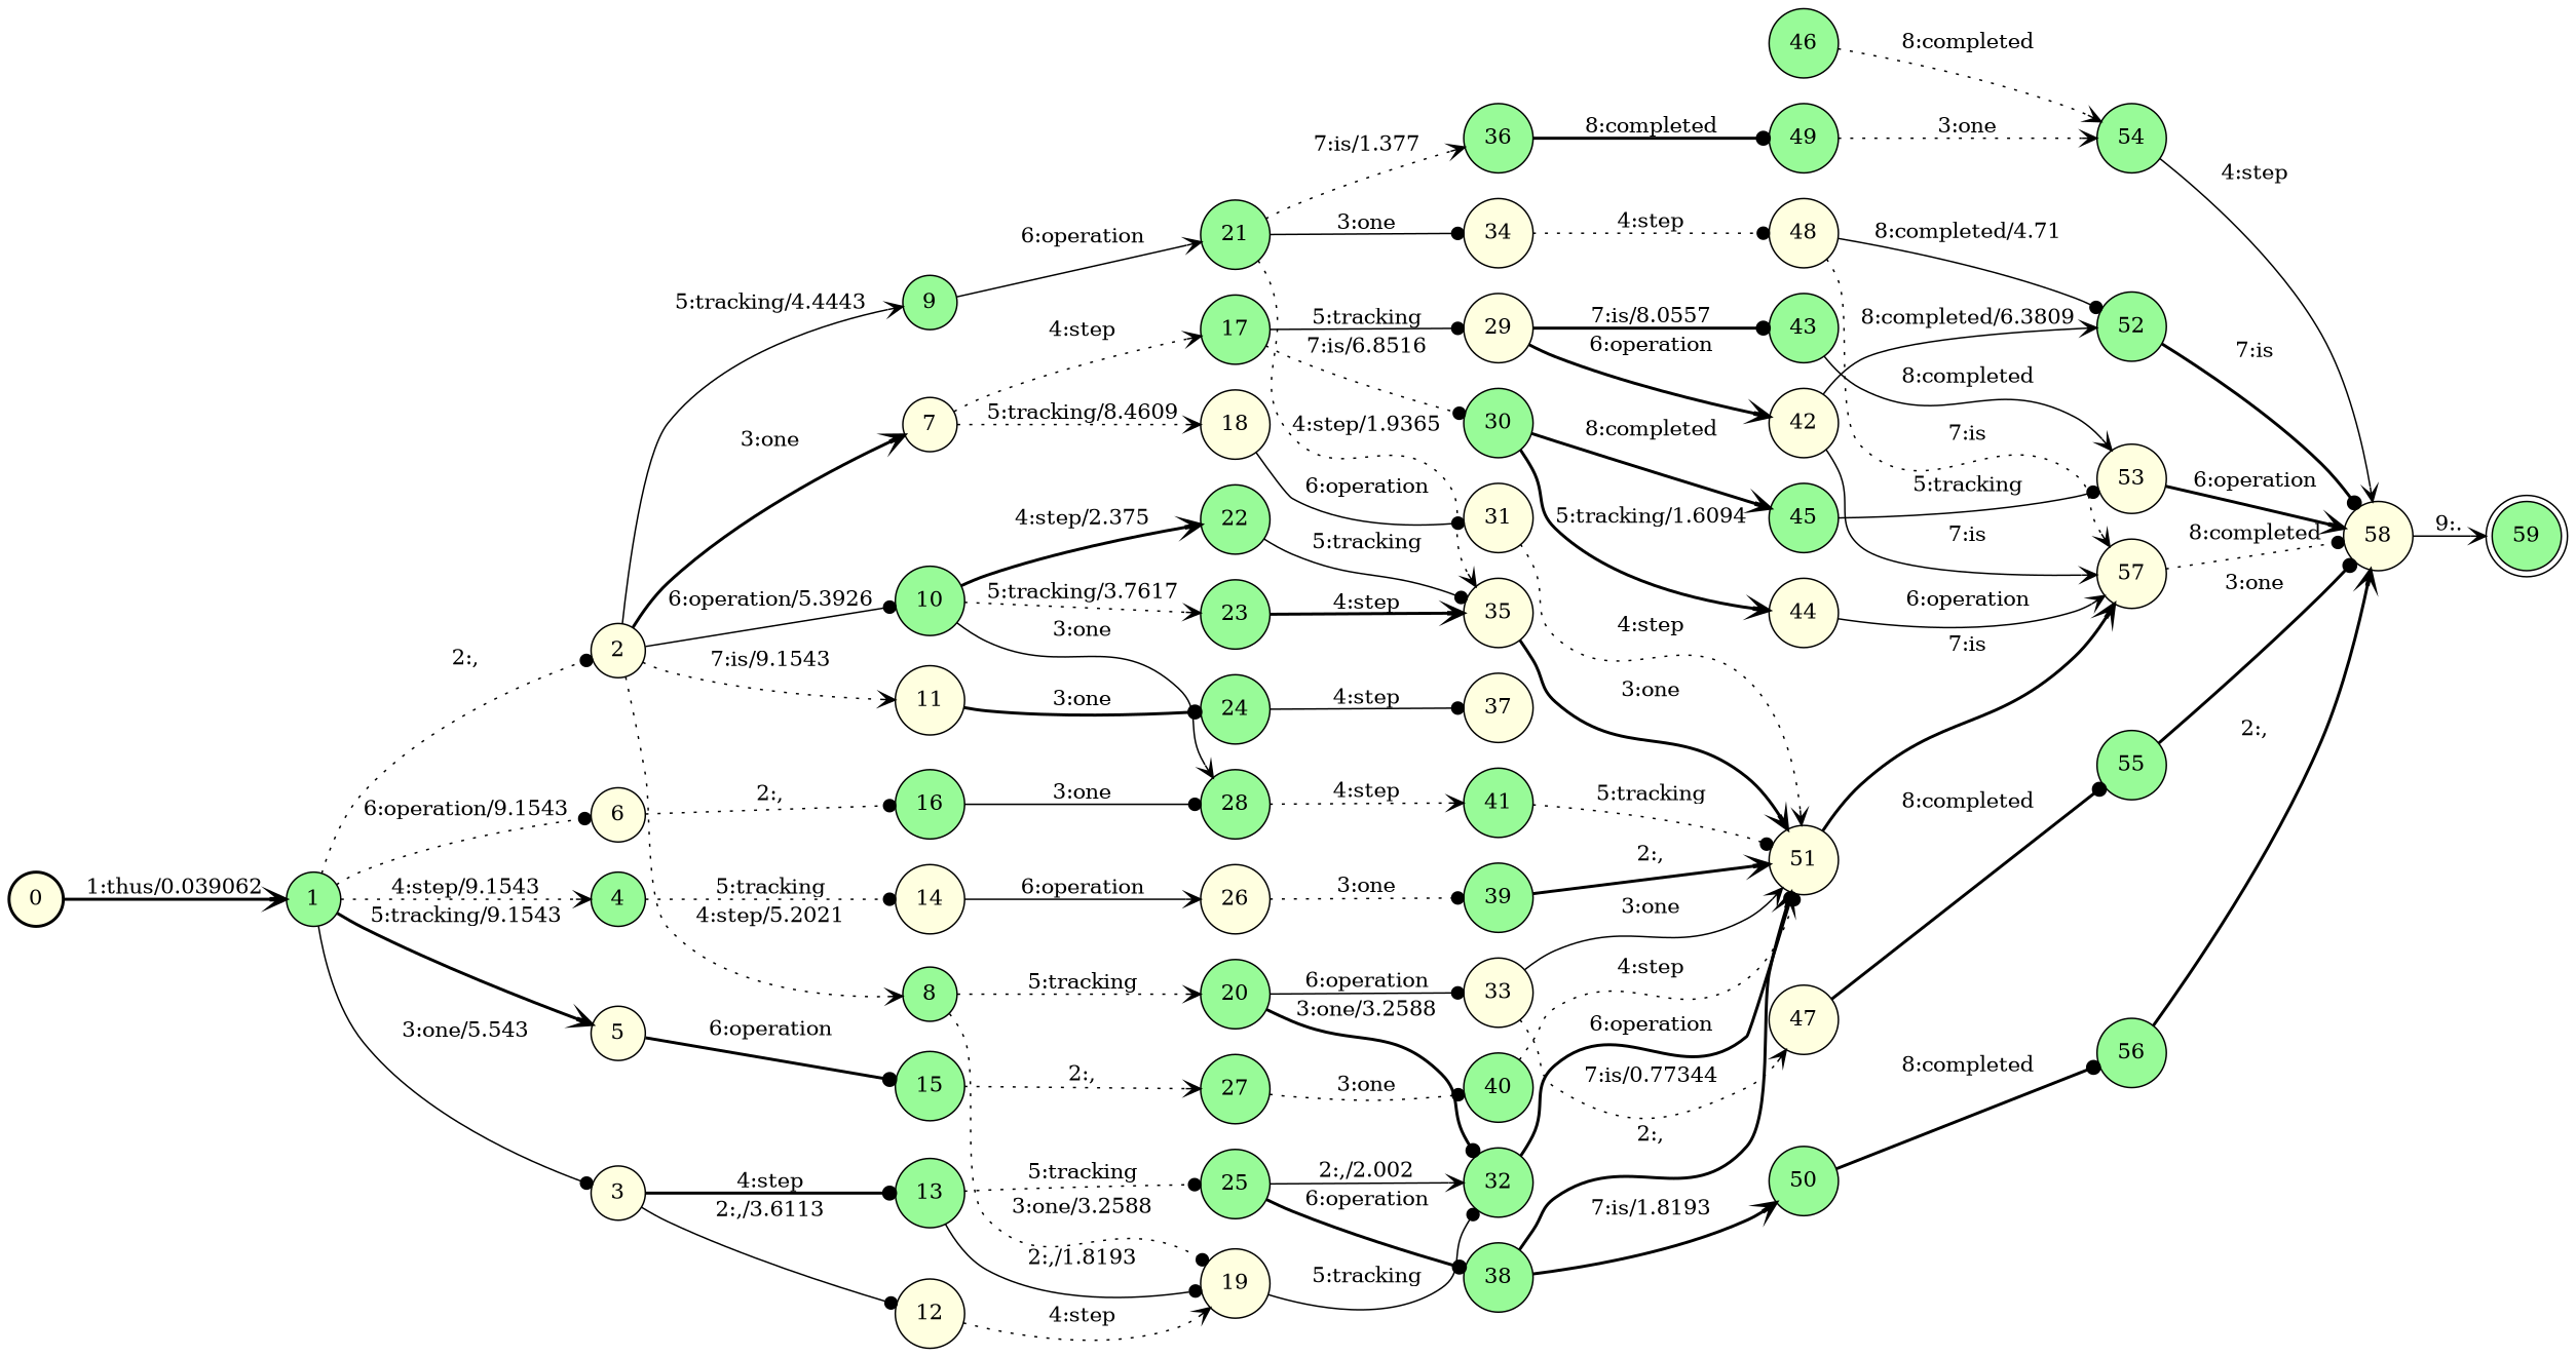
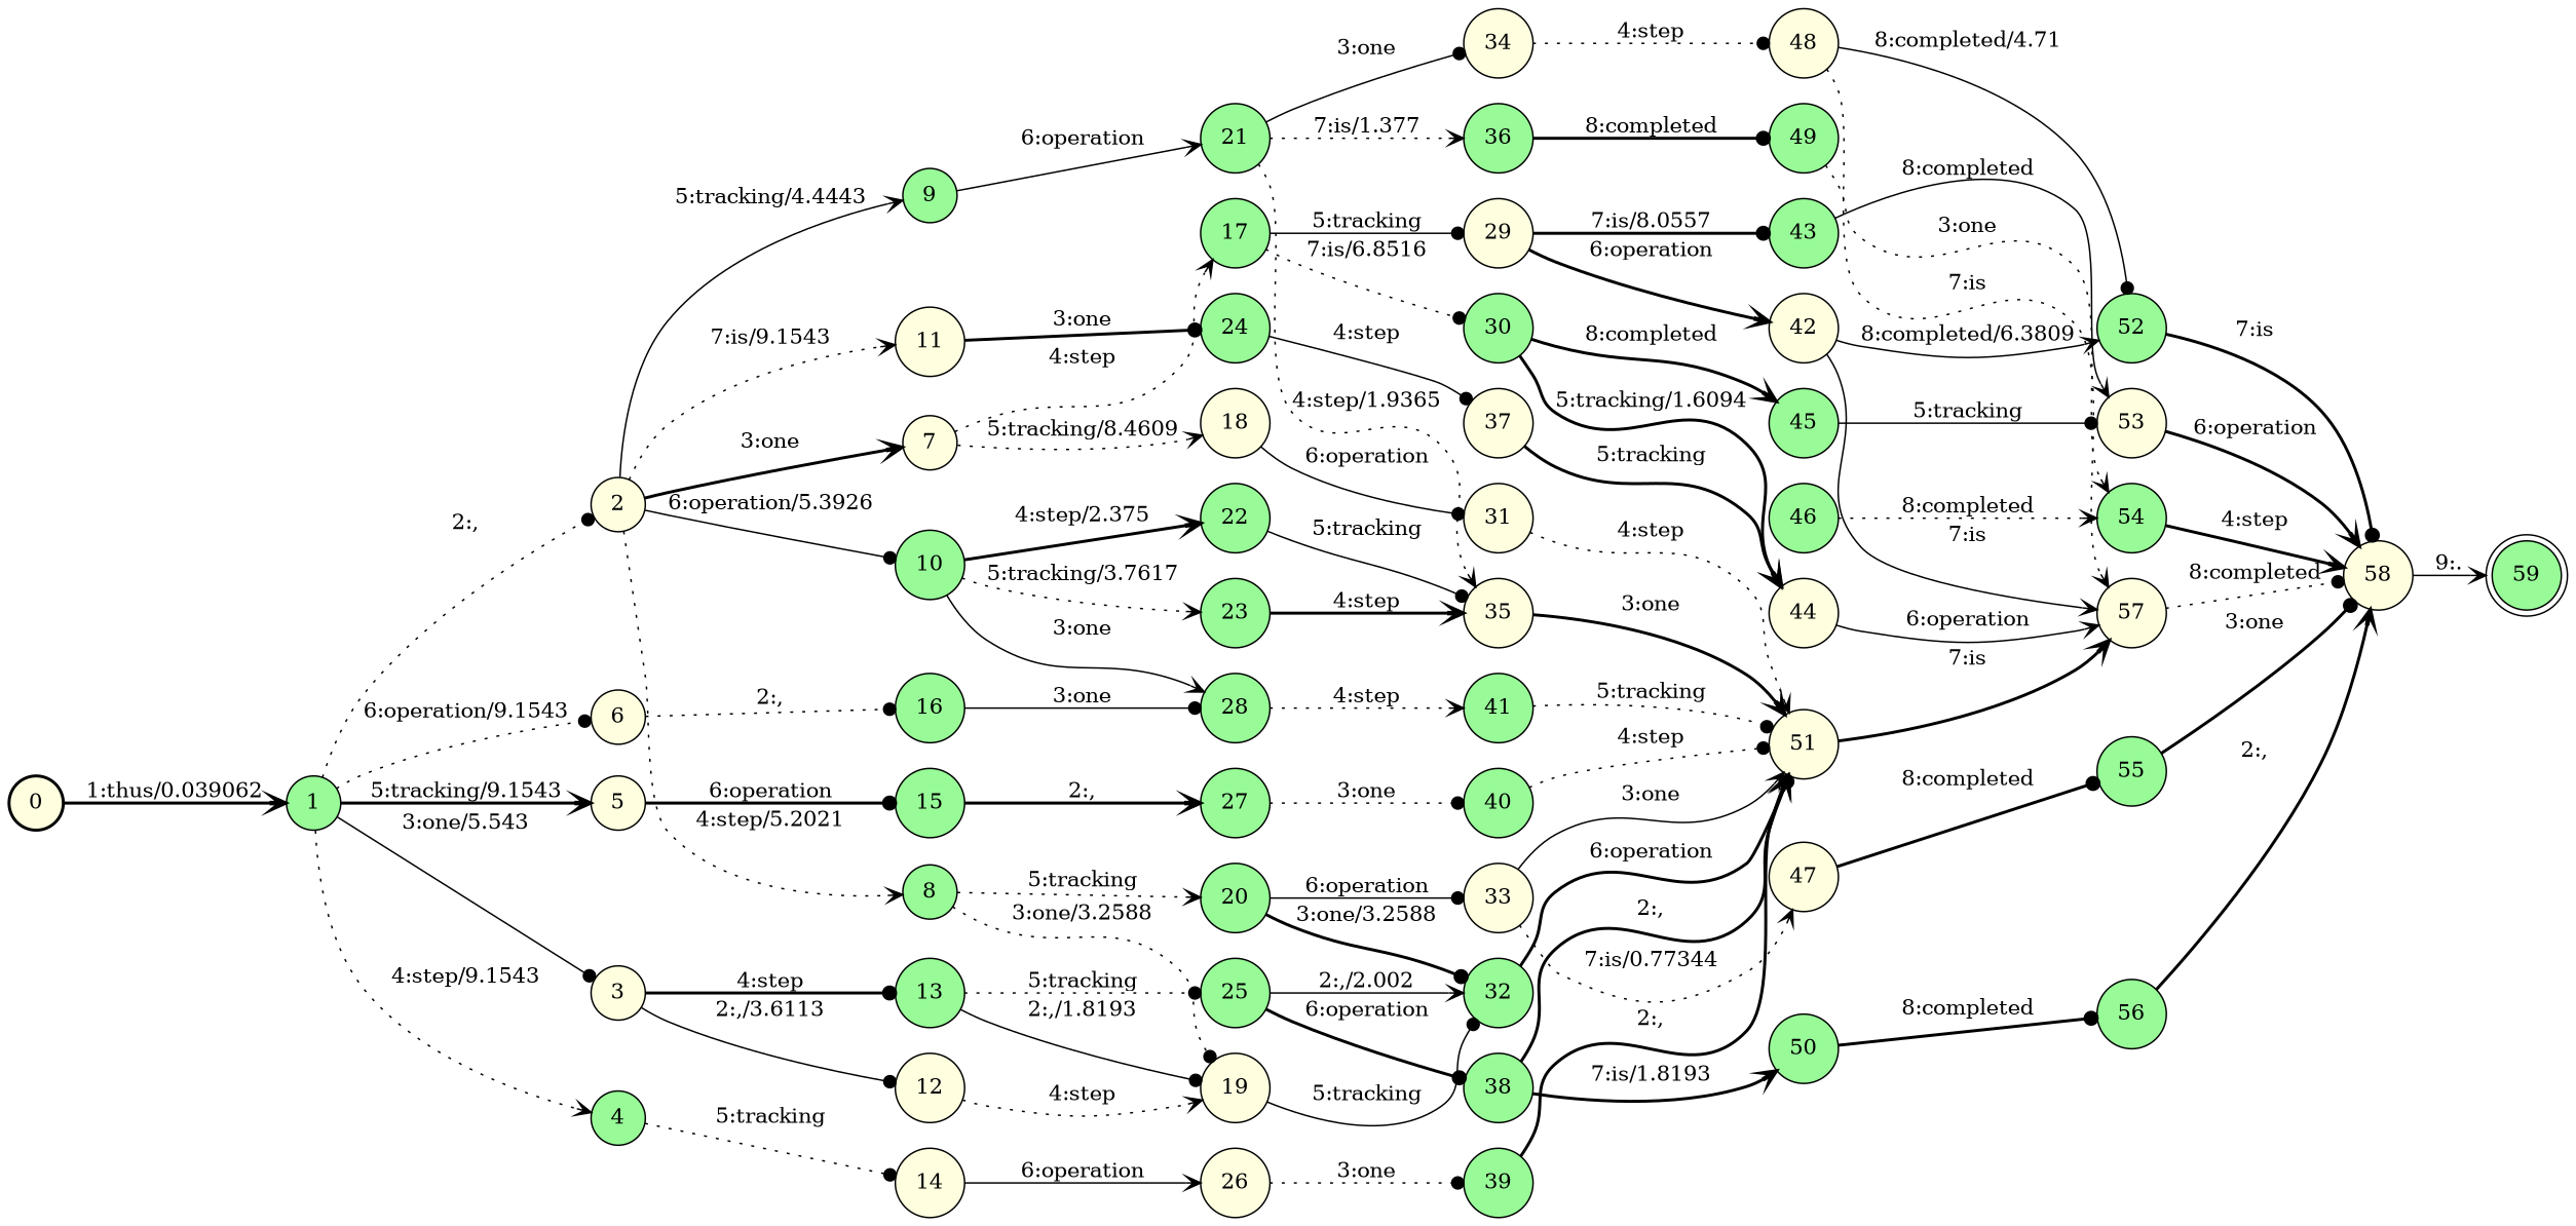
  digraph {
    nodesep=0.25
    rankdir=LR
    ranksep=0.4
    node [fillcolor=palegreen fontsize=14 shape=circle style="solid,filled"]
    edge [arrowhead=vee fontsize=14 style=bold]
    n1 [fillcolor=lightyellow label=0 style="bold,filled"]
    n2 [label=1]
    n3 [fillcolor=lightyellow label=2]
    n4 [fillcolor=lightyellow label=3]
    n5 [label=4]
    n6 [fillcolor=lightyellow label=5]
    n7 [fillcolor=lightyellow label=6]
    n8 [fillcolor=lightyellow label=7]
    n9 [label=8]
    n10 [label=9]
    n11 [label=10]
    n12 [fillcolor=lightyellow label=11]
    n13 [fillcolor=lightyellow label=12]
    n14 [label=13]
    n15 [fillcolor=lightyellow label=14]
    n16 [label=15]
    n17 [label=16]
    n18 [label=17]
    n19 [fillcolor=lightyellow label=18]
    n20 [fillcolor=lightyellow label=19]
    n21 [label=20]
    n22 [label=21]
    n23 [label=28]
    n24 [label=22]
    n25 [label=23]
    n26 [label=24]
    n27 [label=25]
    n28 [fillcolor=lightyellow label=26]
    n29 [label=27]
    n30 [fillcolor=lightyellow label=29]
    n31 [label=30]
    n32 [fillcolor=lightyellow label=31]
    n33 [label=32]
    n34 [fillcolor=lightyellow label=33]
    n35 [fillcolor=lightyellow label=34]
    n36 [fillcolor=lightyellow label=35]
    n37 [label=36]
    n38 [label=41]
    n39 [fillcolor=lightyellow label=37]
    n40 [label=38]
    n41 [label=39]
    n42 [label=40]
    n43 [fillcolor=lightyellow label=42]
    n44 [label=43]
    n45 [fillcolor=lightyellow label=44]
    n46 [label=45]
    n47 [fillcolor=lightyellow label=51]
    n48 [fillcolor=lightyellow label=47]
    n49 [fillcolor=lightyellow label=48]
    n50 [label=49]
    n51 [label=50]
    n52 [fillcolor=lightyellow label=57]
    n53 [label=52]
    n54 [fillcolor=lightyellow label=53]
    n55 [label=46]
    n56 [label=54]
    n57 [label=55]
    n58 [label=56]
    n59 [fillcolor=lightyellow label=58]
    n60 [label=59 shape=doublecircle]
    n1 -> n2 [label="1:thus/0.039062"]
    n2 -> n3 [arrowhead=dot label="2:," style=dotted]
    n2 -> n4 [arrowhead=dot label="3:one/5.543" style=solid]
    n2 -> n5 [label="4:step/9.1543" style=dotted]
    n2 -> n6 [label="5:tracking/9.1543"]
    n2 -> n7 [arrowhead=dot label="6:operation/9.1543" style=dotted]
    n3 -> n8 [label="3:one"]
    n3 -> n9 [label="4:step/5.2021" style=dotted]
    n3 -> n10 [label="5:tracking/4.4443" style=solid]
    n3 -> n11 [arrowhead=dot label="6:operation/5.3926" style=solid]
    n3 -> n12 [label="7:is/9.1543" style=dotted]
    n4 -> n13 [arrowhead=dot label="2:,/3.6113" style=solid]
    n4 -> n14 [arrowhead=dot label="4:step"]
    n5 -> n15 [arrowhead=dot label="5:tracking" style=dotted]
    n6 -> n16 [arrowhead=dot label="6:operation"]
    n7 -> n17 [arrowhead=dot label="2:," style=dotted]
    n8 -> n18 [label="4:step" style=dotted]
    n8 -> n19 [label="5:tracking/8.4609" style=dotted]
    n9 -> n20 [arrowhead=dot label="3:one/3.2588" style=dotted]
    n9 -> n21 [label="5:tracking" style=dotted]
    n10 -> n22 [label="6:operation" style=solid]
    n11 -> n23 [label="3:one" style=solid]
    n11 -> n24 [label="4:step/2.375"]
    n11 -> n25 [label="5:tracking/3.7617" style=dotted]
    n12 -> n26 [arrowhead=dot label="3:one"]
    n13 -> n20 [label="4:step" style=dotted]
    n14 -> n20 [arrowhead=dot label="2:,/1.8193" style=solid]
    n14 -> n27 [arrowhead=dot label="5:tracking" style=dotted]
    n15 -> n28 [label="6:operation" style=solid]
-   n16 -> n29 [label="2:," style=dotted]
+   n16 -> n29 [label="2:,"]
    n17 -> n23 [arrowhead=dot label="3:one" style=solid]
    n18 -> n30 [arrowhead=dot label="5:tracking" style=solid]
    n18 -> n31 [arrowhead=dot label="7:is/6.8516" style=dotted]
    n19 -> n32 [arrowhead=dot label="6:operation" style=solid]
    n20 -> n33 [arrowhead=dot label="5:tracking" style=solid]
    n21 -> n33 [arrowhead=dot label="3:one/3.2588"]
    n21 -> n34 [arrowhead=dot label="6:operation" style=solid]
    n22 -> n35 [arrowhead=dot label="3:one" style=solid]
    n22 -> n36 [label="4:step/1.9365" style=dotted]
    n22 -> n37 [label="7:is/1.377" style=dotted]
    n23 -> n38 [label="4:step" style=dotted]
    n24 -> n36 [arrowhead=dot label="5:tracking" style=solid]
    n25 -> n36 [label="4:step"]
    n26 -> n39 [arrowhead=dot label="4:step" style=solid]
    n27 -> n33 [label="2:,/2.002" style=solid]
    n27 -> n40 [arrowhead=dot label="6:operation"]
    n28 -> n41 [arrowhead=dot label="3:one" style=dotted]
    n29 -> n42 [arrowhead=dot label="3:one" style=dotted]
    n30 -> n43 [label="6:operation"]
    n30 -> n44 [arrowhead=dot label="7:is/8.0557"]
    n31 -> n45 [label="5:tracking/1.6094"]
    n31 -> n46 [label="8:completed"]
    n32 -> n47 [label="4:step" style=dotted]
    n33 -> n47 [arrowhead=dot label="6:operation"]
    n34 -> n47 [label="3:one" style=solid]
    n34 -> n48 [label="7:is/0.77344" style=dotted]
    n35 -> n49 [arrowhead=dot label="4:step" style=dotted]
    n36 -> n47 [label="3:one"]
    n37 -> n50 [arrowhead=dot label="8:completed"]
    n38 -> n47 [arrowhead=dot label="5:tracking" style=dotted]
+   n39 -> n45 [label="5:tracking"]
    n40 -> n47 [label="2:,"]
    n40 -> n51 [label="7:is/1.8193"]
    n41 -> n47 [label="2:,"]
    n42 -> n47 [arrowhead=dot label="4:step" style=dotted]
    n43 -> n52 [label="7:is" style=solid]
    n43 -> n53 [label="8:completed/6.3809" style=solid]
    n44 -> n54 [label="8:completed" style=solid]
    n45 -> n52 [label="6:operation" style=solid]
    n46 -> n54 [arrowhead=dot label="5:tracking" style=solid]
    n47 -> n52 [label="7:is"]
    n48 -> n57 [arrowhead=dot label="8:completed"]
    n49 -> n52 [label="7:is" style=dotted]
    n49 -> n53 [arrowhead=dot label="8:completed/4.71" style=solid]
    n50 -> n56 [label="3:one" style=dotted]
    n51 -> n58 [arrowhead=dot label="8:completed"]
    n52 -> n59 [arrowhead=dot label="8:completed" style=dotted]
    n53 -> n59 [arrowhead=dot label="7:is"]
    n54 -> n59 [label="6:operation"]
    n55 -> n56 [label="8:completed" style=dotted]
-   n56 -> n59 [label="4:step" style=solid]
+   n56 -> n59 [label="4:step"]
    n57 -> n59 [arrowhead=dot label="3:one"]
    n58 -> n59 [label="2:,"]
    n59 -> n60 [label="9:." style=solid]
  }
